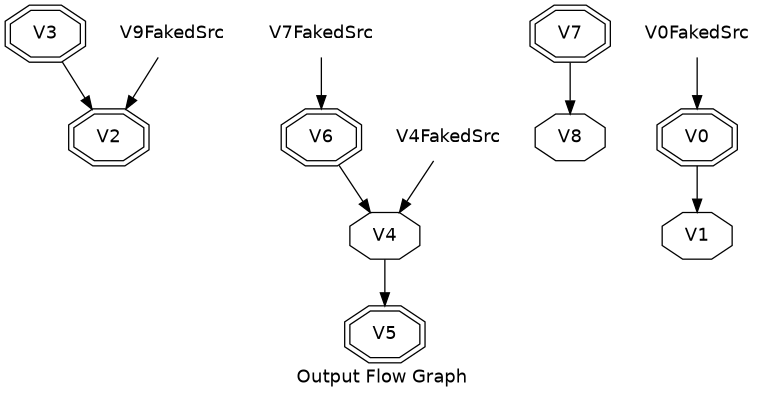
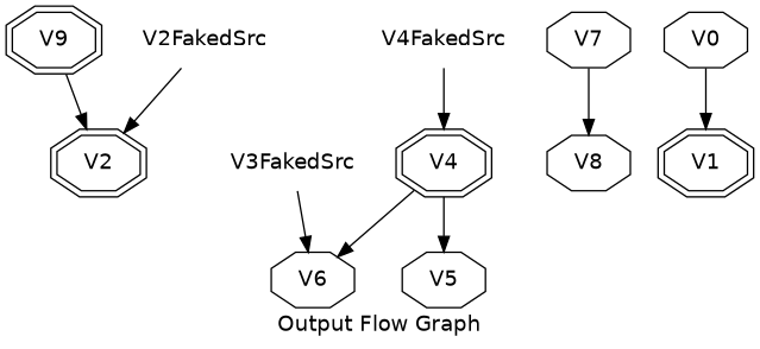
  digraph {
    fontname="DejaVu Sans"
    label="Output Flow Graph"
    rankdir=TB
    node [fontname="DejaVu Sans" shape=doubleoctagon]
    edge [fontname="DejaVu Sans"]
-   n1 [label=V3]
+   n1 [label=V9]
    n2 [label=V2]
-   n3 [label=V5]
+   n3 [label=V5 shape=octagon]
    n4 [label=V8 shape=octagon]
-   n5 [label=V0]
-   n6 [label=V1 shape=octagon]
-   n7 [label=V7]
-   n8 [label=V4 shape=octagon]
-   n9 [label=V6]
-   V0FakedSrc [shape=none]
-   V7FakedSrc [shape=none]
+   n5 [label=V0 shape=octagon]
+   n6 [label=V1]
+   n7 [label=V7 shape=octagon]
+   n8 [label=V4]
+   n9 [label=V6 shape=octagon]
+   V7FakedSrc [shape=none label=V3FakedSrc]
    V4FakedSrc [shape=none]
-   V2FakedSrc [shape=none label=V9FakedSrc]
+   V2FakedSrc [shape=none]
    n1 -> n2
    n5 -> n6
    n7 -> n4
    n8 -> n3
-   n9 -> n8
-   V0FakedSrc -> n5
+   n8 -> n9
    V7FakedSrc -> n9
    V4FakedSrc -> n8
    V2FakedSrc -> n2
  }
